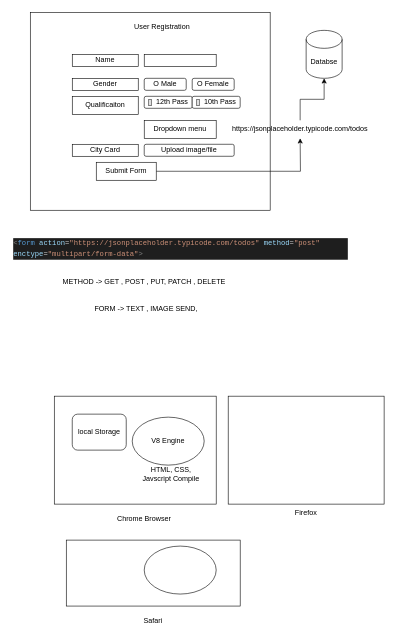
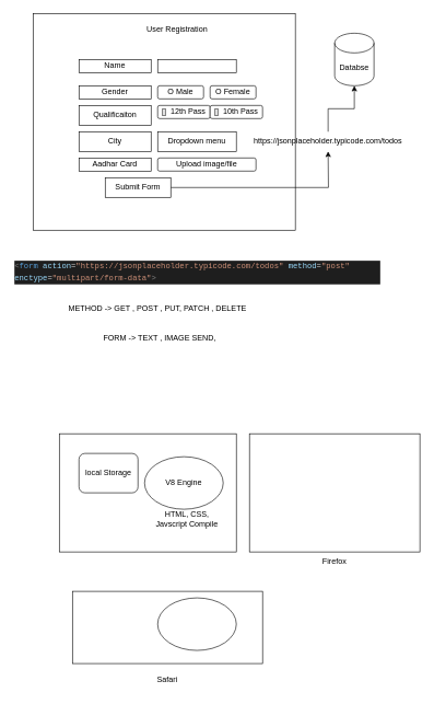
  <mxCell id="0" />
  <mxCell id="1" parent="0" />
  <mxCell id="2" value="" style="rounded=0;whiteSpace=wrap;html=1;" parent="1" vertex="1"><mxGeometry x="50" y="20" width="400" height="330" as="geometry" /></mxCell>
  <mxCell id="3" value="Name" style="rounded=0;whiteSpace=wrap;html=1;" parent="1" vertex="1"><mxGeometry x="120" y="90" width="110" height="20" as="geometry" /></mxCell>
  <mxCell id="4" value="" style="rounded=0;whiteSpace=wrap;html=1;" parent="1" vertex="1"><mxGeometry x="240" y="90" width="120" height="20" as="geometry" /></mxCell>
  <mxCell id="5" value="Gender" style="rounded=0;whiteSpace=wrap;html=1;" parent="1" vertex="1"><mxGeometry x="120" y="130" width="110" height="20" as="geometry" /></mxCell>
  <mxCell id="6" value="O Male" style="rounded=1;whiteSpace=wrap;html=1;" parent="1" vertex="1"><mxGeometry x="240" y="130" width="70" height="20" as="geometry" /></mxCell>
  <mxCell id="7" value="O Female" style="rounded=1;whiteSpace=wrap;html=1;" parent="1" vertex="1"><mxGeometry x="320" y="130" width="70" height="20" as="geometry" /></mxCell>
  <mxCell id="8" value="Qualificaiton" style="rounded=0;whiteSpace=wrap;html=1;" parent="1" vertex="1"><mxGeometry x="120" y="160" width="110" height="30" as="geometry" /></mxCell>
  <mxCell id="9" value="[]&amp;nbsp; 12th Pass" style="rounded=1;whiteSpace=wrap;html=1;" parent="1" vertex="1"><mxGeometry x="240" y="160" width="80" height="20" as="geometry" /></mxCell>
  <mxCell id="10" value="[]&amp;nbsp; 10th Pass" style="rounded=1;whiteSpace=wrap;html=1;" parent="1" vertex="1"><mxGeometry x="320" y="160" width="80" height="20" as="geometry" /></mxCell>
+ <mxCell id="11" value="City" style="rounded=0;whiteSpace=wrap;html=1;" parent="1" vertex="1"><mxGeometry x="120" y="200" width="110" height="30" as="geometry" /></mxCell>
  <mxCell id="12" value="Dropdown menu" style="whiteSpace=wrap;html=1;rounded=0;" parent="1" vertex="1"><mxGeometry x="240" y="200" width="120" height="30" as="geometry" /></mxCell>
  <mxCell id="13" style="edgeStyle=orthogonalEdgeStyle;rounded=0;orthogonalLoop=1;jettySize=auto;html=1;" parent="1" source="14" edge="1"><mxGeometry relative="1" as="geometry"><mxPoint x="500" y="230" as="targetPoint" /></mxGeometry></mxCell>
  <mxCell id="14" value="Submit Form" style="rounded=0;whiteSpace=wrap;html=1;" parent="1" vertex="1"><mxGeometry x="160" y="270" width="100" height="30" as="geometry" /></mxCell>
- <mxCell id="15" value="City Card" style="rounded=0;whiteSpace=wrap;html=1;" parent="1" vertex="1"><mxGeometry x="120" y="240" width="110" height="20" as="geometry" /></mxCell>
+ <mxCell id="15" value="Aadhar Card" style="rounded=0;whiteSpace=wrap;html=1;" parent="1" vertex="1"><mxGeometry x="120" y="240" width="110" height="20" as="geometry" /></mxCell>
  <mxCell id="16" value="Upload image/file" style="rounded=1;whiteSpace=wrap;html=1;" parent="1" vertex="1"><mxGeometry x="240" y="240" width="150" height="20" as="geometry" /></mxCell>
  <mxCell id="17" value="User Registration" style="text;html=1;strokeColor=none;fillColor=none;align=center;verticalAlign=middle;whiteSpace=wrap;rounded=0;" parent="1" vertex="1"><mxGeometry x="190" y="30" width="160" height="30" as="geometry" /></mxCell>
  <mxCell id="18" style="edgeStyle=orthogonalEdgeStyle;rounded=0;orthogonalLoop=1;jettySize=auto;html=1;" parent="1" source="19" target="20" edge="1"><mxGeometry relative="1" as="geometry"><mxPoint x="490" y="90" as="targetPoint" /></mxGeometry></mxCell>
  <mxCell id="19" value="https://jsonplaceholder.typicode.com/todos" style="text;html=1;strokeColor=none;fillColor=none;align=center;verticalAlign=middle;whiteSpace=wrap;rounded=0;" parent="1" vertex="1"><mxGeometry x="470" y="200" width="60" height="30" as="geometry" /></mxCell>
  <mxCell id="20" value="Databse" style="shape=cylinder3;whiteSpace=wrap;html=1;boundedLbl=1;backgroundOutline=1;size=15;" parent="1" vertex="1"><mxGeometry x="510" y="50" width="60" height="80" as="geometry" /></mxCell>
  <mxCell id="21" value="&lt;meta charset=&quot;utf-8&quot;&gt;&lt;div style=&quot;color: rgb(212, 212, 212); background-color: rgb(30, 30, 30); font-family: Menlo, Monaco, &amp;quot;Courier New&amp;quot;, monospace; font-weight: normal; font-size: 12px; line-height: 18px;&quot;&gt;&lt;div&gt;&lt;span style=&quot;color: #d4d4d4;&quot;&gt;    &lt;/span&gt;&lt;span style=&quot;color: #808080;&quot;&gt;&amp;lt;&lt;/span&gt;&lt;span style=&quot;color: #569cd6;&quot;&gt;form&lt;/span&gt;&lt;span style=&quot;color: #d4d4d4;&quot;&gt; &lt;/span&gt;&lt;span style=&quot;color: #9cdcfe;&quot;&gt;action&lt;/span&gt;&lt;span style=&quot;color: #d4d4d4;&quot;&gt;=&lt;/span&gt;&lt;span style=&quot;color: #ce9178;&quot;&gt;&quot;https://jsonplaceholder.typicode.com/todos&quot;&lt;/span&gt;&lt;span style=&quot;color: #d4d4d4;&quot;&gt; &lt;/span&gt;&lt;span style=&quot;color: #9cdcfe;&quot;&gt;method&lt;/span&gt;&lt;span style=&quot;color: #d4d4d4;&quot;&gt;=&lt;/span&gt;&lt;span style=&quot;color: #ce9178;&quot;&gt;&quot;post&quot;&lt;/span&gt;&lt;span style=&quot;color: #d4d4d4;&quot;&gt; &lt;/span&gt;&lt;span style=&quot;color: #9cdcfe;&quot;&gt;enctype&lt;/span&gt;&lt;span style=&quot;color: #d4d4d4;&quot;&gt;=&lt;/span&gt;&lt;span style=&quot;color: #ce9178;&quot;&gt;&quot;multipart/form-data&quot;&lt;/span&gt;&lt;span style=&quot;color: #808080;&quot;&gt;&amp;gt;&lt;/span&gt;&lt;/div&gt;&lt;/div&gt;" style="text;whiteSpace=wrap;html=1;" parent="1" vertex="1"><mxGeometry x="20" y="390" width="560" height="60" as="geometry" /></mxCell>
  <mxCell id="22" value="METHOD -&amp;gt; GET , POST , PUT, PATCH , DELETE" style="text;html=1;strokeColor=none;fillColor=none;align=center;verticalAlign=middle;whiteSpace=wrap;rounded=0;" parent="1" vertex="1"><mxGeometry x="80" y="450" width="320" height="40" as="geometry" /></mxCell>
  <mxCell id="23" value="FORM -&amp;gt; TEXT , IMAGE SEND,&amp;nbsp;" style="text;html=1;strokeColor=none;fillColor=none;align=center;verticalAlign=middle;whiteSpace=wrap;rounded=0;" parent="1" vertex="1"><mxGeometry x="100" y="500" width="290" height="30" as="geometry" /></mxCell>
  <mxCell id="24" value="" style="rounded=0;whiteSpace=wrap;html=1;" parent="1" vertex="1"><mxGeometry x="90" y="660" width="270" height="180" as="geometry" /></mxCell>
- <mxCell id="25" value="Chrome Browser" style="text;html=1;strokeColor=none;fillColor=none;align=center;verticalAlign=middle;whiteSpace=wrap;rounded=0;" parent="1" vertex="1"><mxGeometry x="175" y="850" width="130" height="30" as="geometry" /></mxCell>
  <mxCell id="26" value="" style="ellipse;whiteSpace=wrap;html=1;" parent="1" vertex="1"><mxGeometry x="220" y="695" width="120" height="80" as="geometry" /></mxCell>
  <mxCell id="27" value="V8 Engine" style="text;html=1;strokeColor=none;fillColor=none;align=center;verticalAlign=middle;whiteSpace=wrap;rounded=0;" parent="1" vertex="1"><mxGeometry x="250" y="720" width="60" height="30" as="geometry" /></mxCell>
  <mxCell id="28" value="HTML, CSS, Javscript Compile" style="text;html=1;strokeColor=none;fillColor=none;align=center;verticalAlign=middle;whiteSpace=wrap;rounded=0;" parent="1" vertex="1"><mxGeometry x="230" y="775" width="110" height="30" as="geometry" /></mxCell>
  <mxCell id="29" value="" style="rounded=0;whiteSpace=wrap;html=1;" parent="1" vertex="1"><mxGeometry x="380" y="660" width="260" height="180" as="geometry" /></mxCell>
  <mxCell id="30" value="Firefox" style="text;html=1;strokeColor=none;fillColor=none;align=center;verticalAlign=middle;whiteSpace=wrap;rounded=0;" parent="1" vertex="1"><mxGeometry x="480" y="840" width="60" height="30" as="geometry" /></mxCell>
  <mxCell id="31" value="" style="rounded=0;whiteSpace=wrap;html=1;" parent="1" vertex="1"><mxGeometry x="110" y="900" width="290" height="110" as="geometry" /></mxCell>
  <mxCell id="32" value="Safari" style="text;html=1;strokeColor=none;fillColor=none;align=center;verticalAlign=middle;whiteSpace=wrap;rounded=0;" parent="1" vertex="1"><mxGeometry x="225" y="1020" width="60" height="30" as="geometry" /></mxCell>
  <mxCell id="33" value="" style="ellipse;whiteSpace=wrap;html=1;" parent="1" vertex="1"><mxGeometry x="240" y="910" width="120" height="80" as="geometry" /></mxCell>
  <mxCell id="34" value="local Storage" style="rounded=1;whiteSpace=wrap;html=1;" vertex="1" parent="1"><mxGeometry x="120" y="690" width="90" height="60" as="geometry" /></mxCell>
